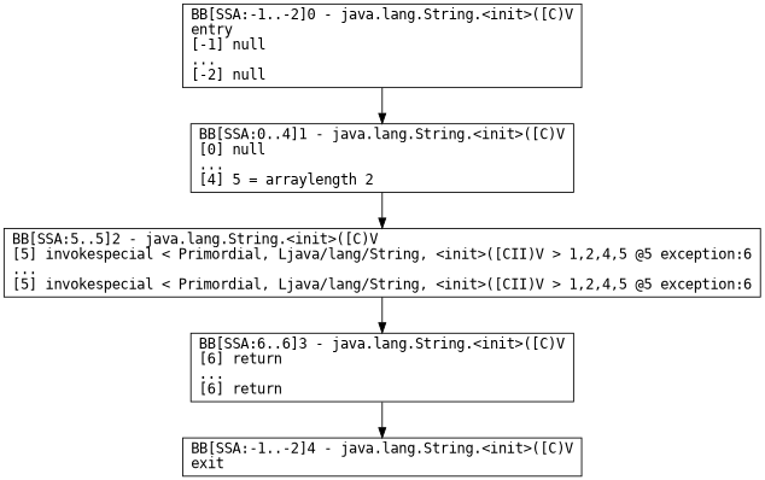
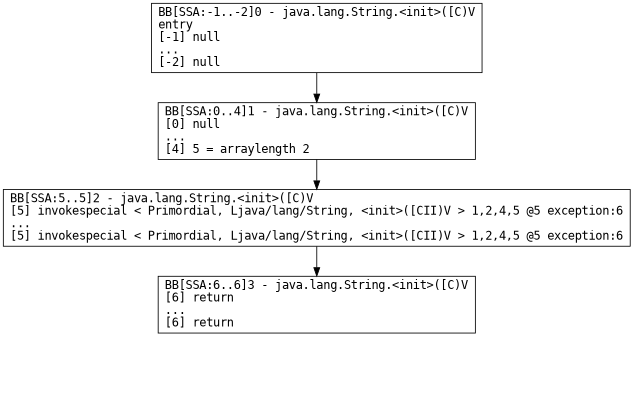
  digraph {
    fontname="DejaVu Sans Mono"
    node [color=black shape=box fontname="DejaVu Sans Mono"]
    edge [fontname="DejaVu Sans Mono"]
    n1 [label="BB[SSA:0..4]1 - java.lang.String.<init>([C)V\l[0] null\l...\l[4] 5 = arraylength 2\l"]
    n2 [label="BB[SSA:5..5]2 - java.lang.String.<init>([C)V\l[5] invokespecial < Primordial, Ljava/lang/String, <init>([CII)V > 1,2,4,5 @5 exception:6\l...\l[5] invokespecial < Primordial, Ljava/lang/String, <init>([CII)V > 1,2,4,5 @5 exception:6\l"]
    n3 [label="BB[SSA:6..6]3 - java.lang.String.<init>([C)V\l[6] return\l...\l[6] return\l"]
-   n4 [label="BB[SSA:-1..-2]4 - java.lang.String.<init>([C)V\lexit\l"]
    n5 [label="BB[SSA:-1..-2]0 - java.lang.String.<init>([C)V\lentry\l[-1] null\l...\l[-2] null\l"]
    n1 -> n2
    n2 -> n3
-   n3 -> n4
    n5 -> n1
  }
